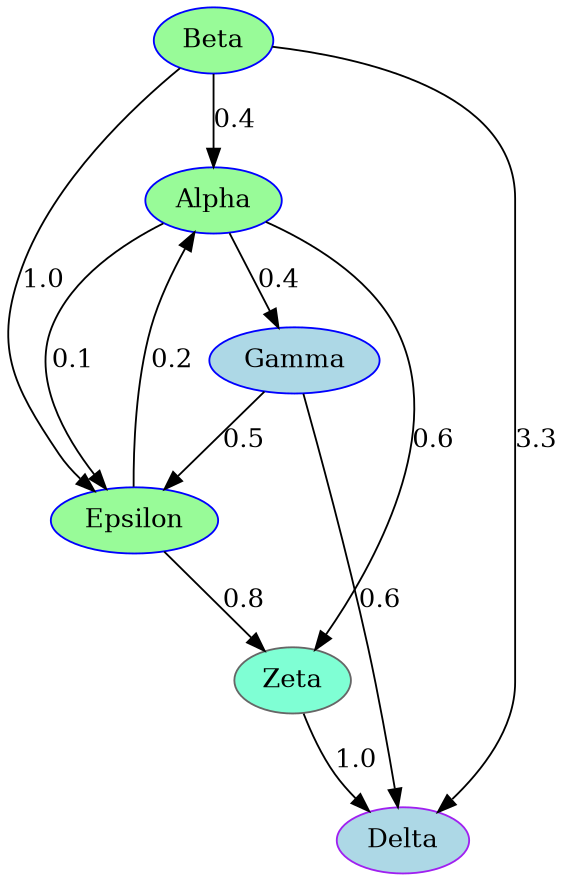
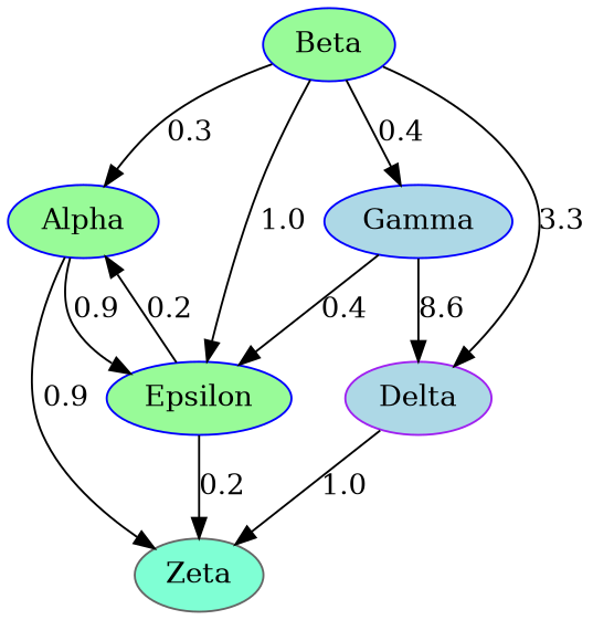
  digraph {
    node [color=blue fillcolor=palegreen style=filled]
    n1 [label=Alpha]
    n2 [label=Epsilon]
    n3 [color=gray40 fillcolor=aquamarine label=Zeta]
    n4 [color=purple fillcolor=lightblue label=Delta]
    n5 [label=Beta]
    n6 [fillcolor=lightblue label=Gamma]
-   n1 -> n2 [label=0.1]
-   n1 -> n3 [label=0.6]
+   n1 -> n2 [label=0.9]
+   n1 -> n3 [label=0.9]
    n2 -> n1 [label=0.2]
-   n2 -> n3 [label=0.8]
-   n3 -> n4 [label=1.0]
-   n5 -> n1 [label=0.4]
+   n2 -> n3 [label=0.2]
+   n4 -> n3 [label=1.0]
+   n5 -> n1 [label=0.3]
    n5 -> n2 [label=1.0]
    n5 -> n4 [label=3.3]
-   n1 -> n6 [label=0.4]
-   n6 -> n2 [label=0.5]
-   n6 -> n4 [label=0.6]
+   n5 -> n6 [label=0.4]
+   n6 -> n2 [label=0.4]
+   n6 -> n4 [label=8.6]
  }
